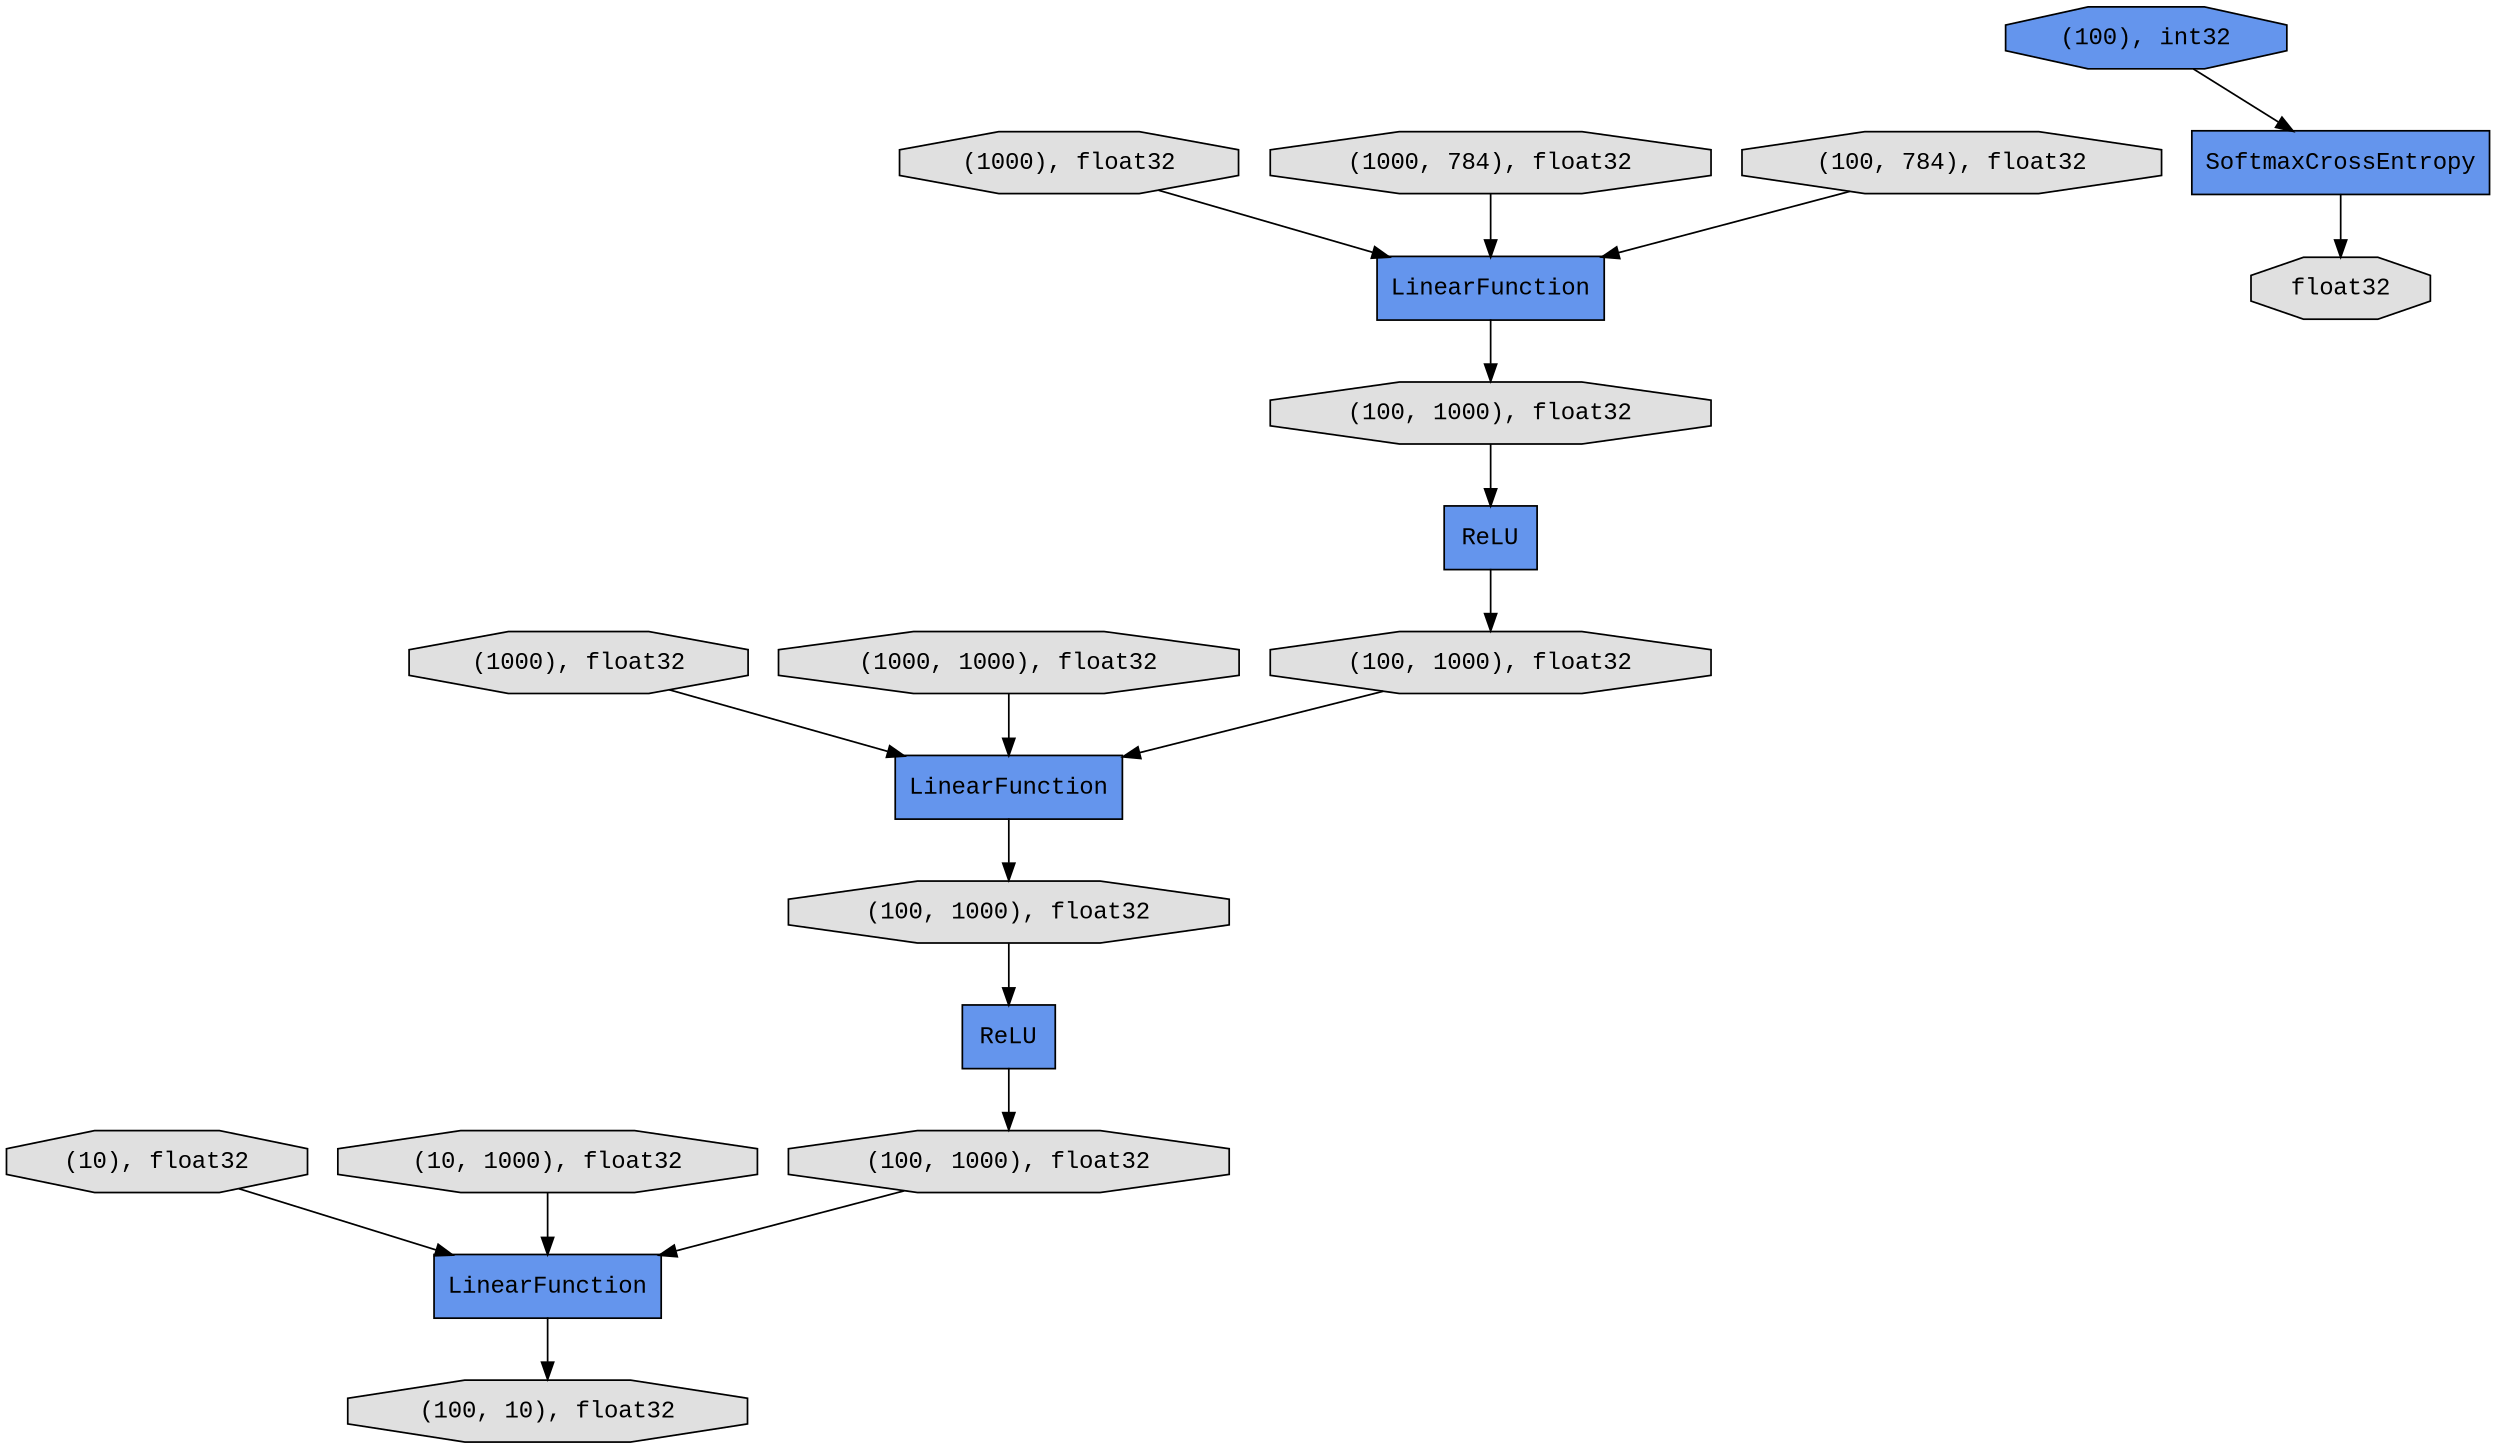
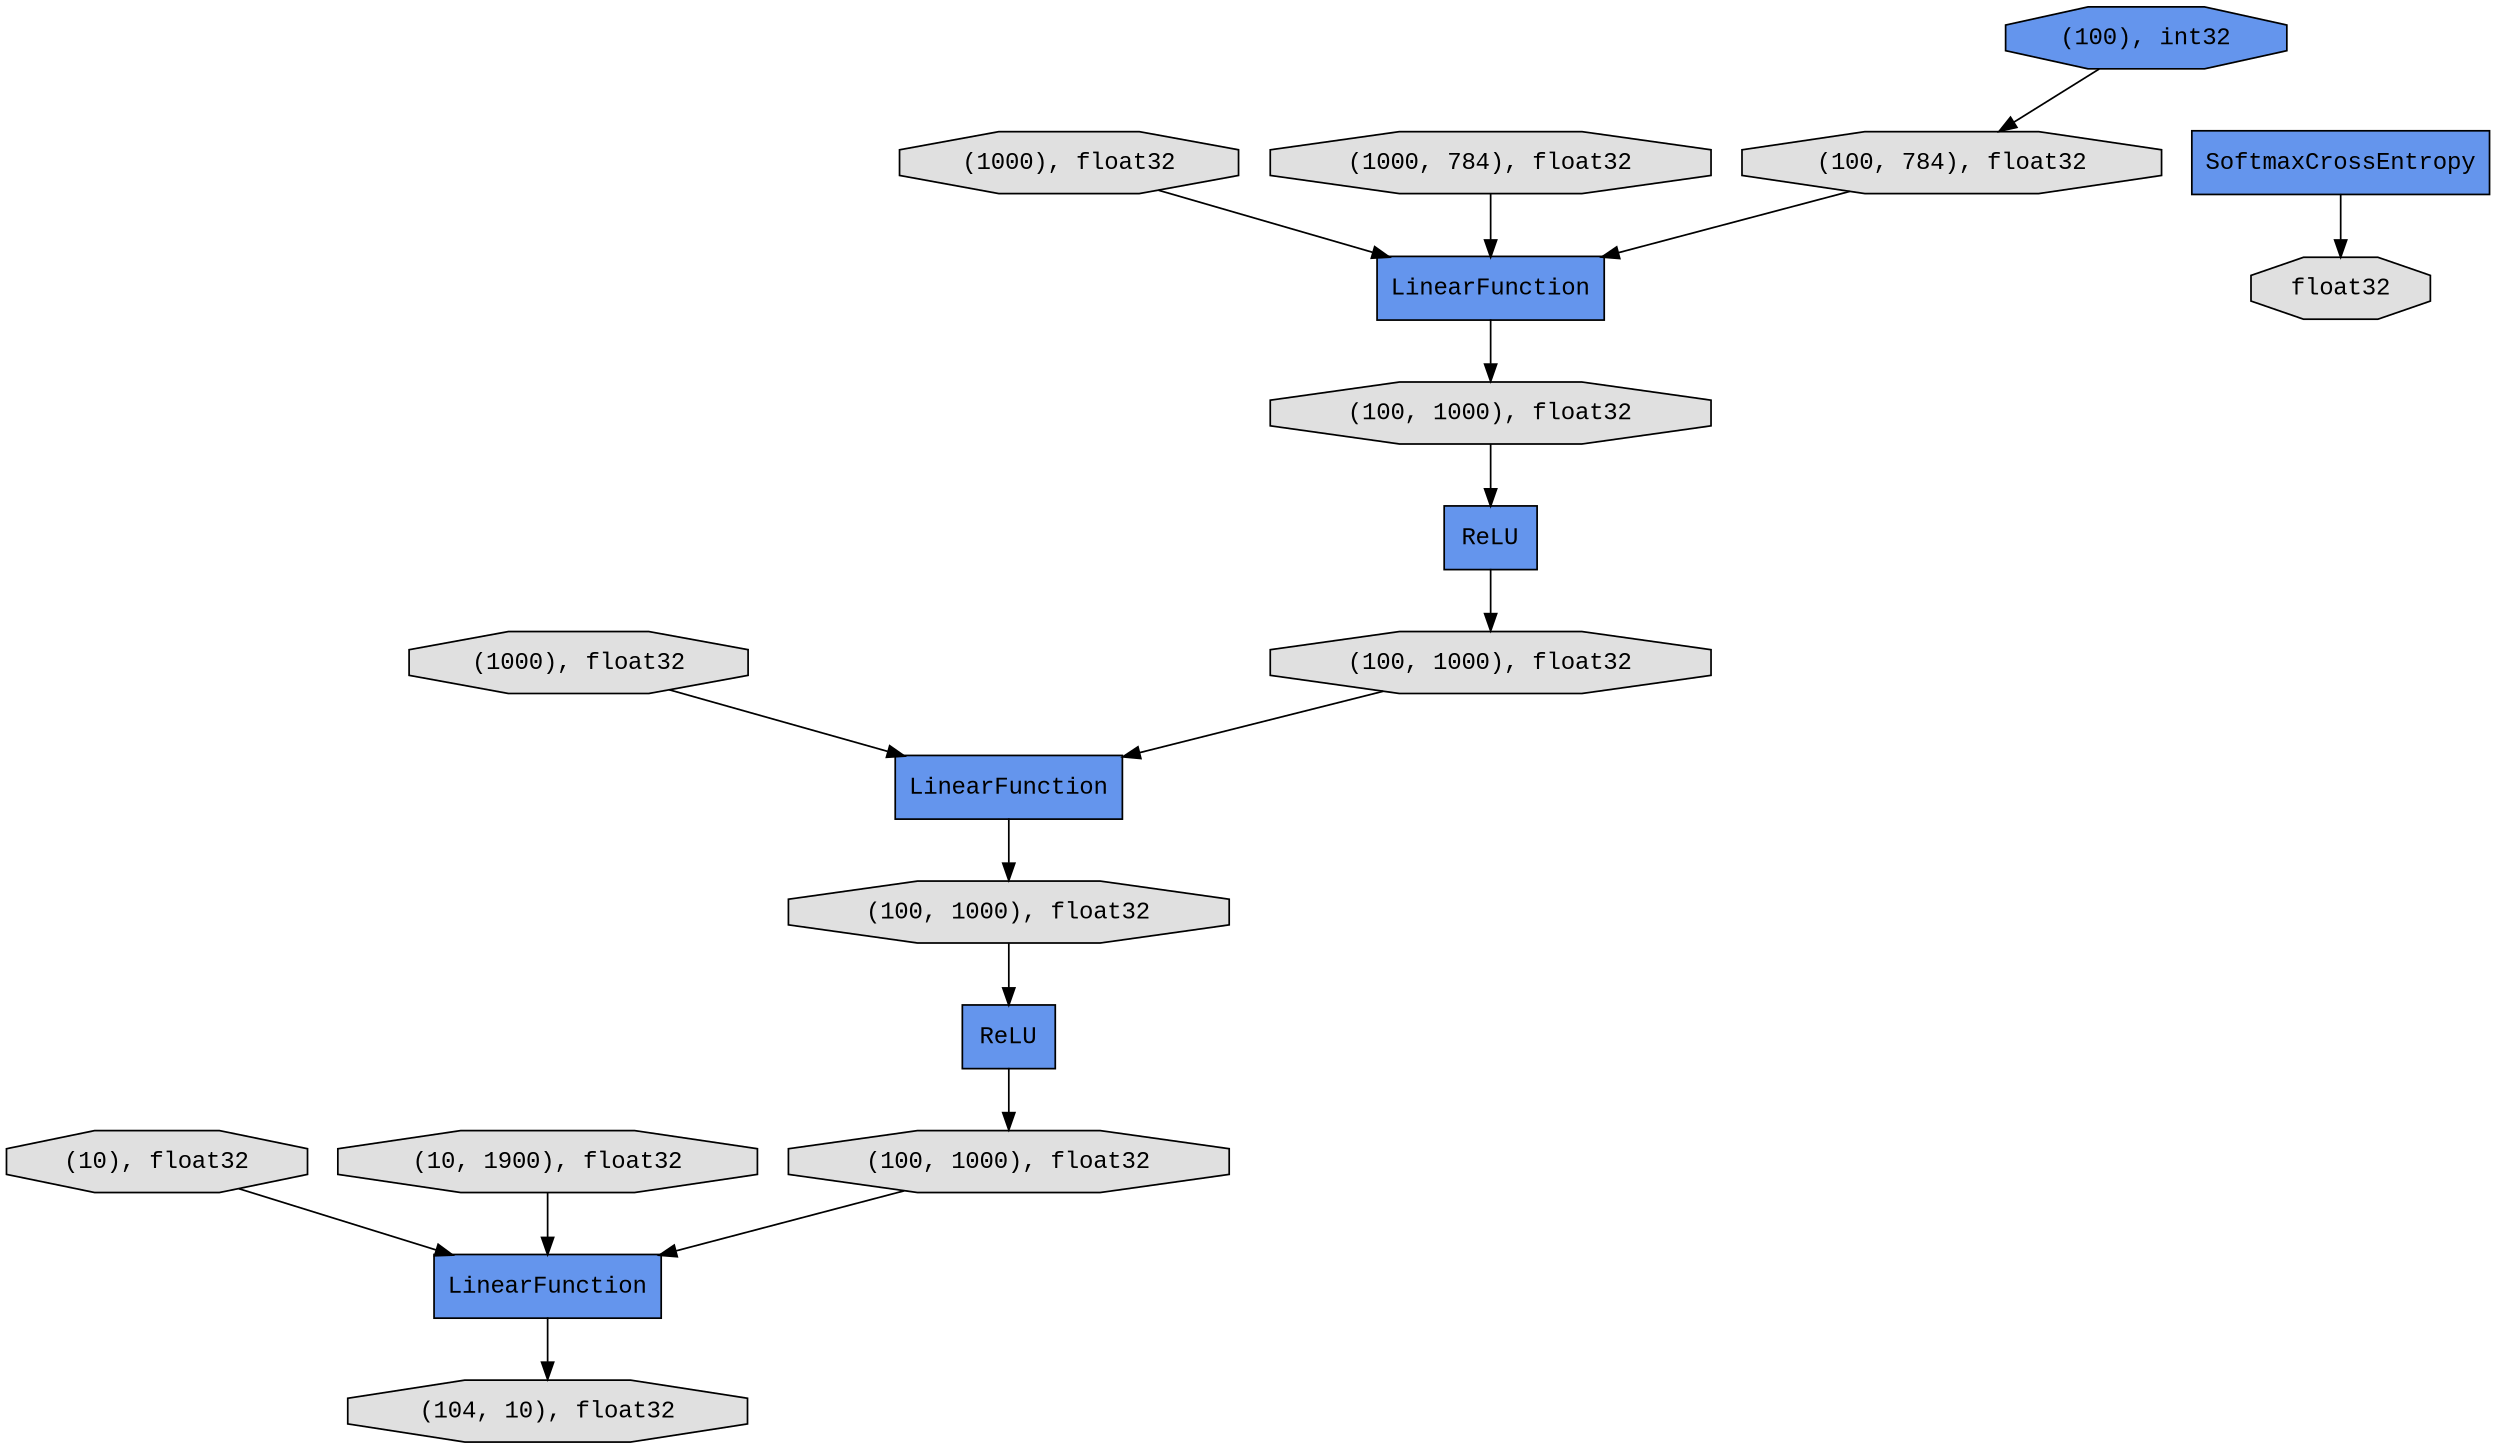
  digraph {
    fontname="Liberation Mono"
    rankdir=TB
    node [fillcolor="#E0E0E0" fontname="Liberation Mono" shape=octagon style=filled]
    edge [fontname="Liberation Mono"]
    n1 [label="(100, 1000), float32"]
    n2 [fillcolor="#6495ED" label=LinearFunction shape=record]
    n3 [label="(100, 1000), float32"]
    n4 [fillcolor="#6495ED" label=ReLU shape=record]
    n5 [label="(100, 1000), float32"]
    n6 [label="(100, 1000), float32"]
    n7 [fillcolor="#6495ED" label=ReLU shape=record]
    n8 [label="(1000), float32"]
    n9 [label="(10), float32"]
    n10 [fillcolor="#6495ED" label=LinearFunction shape=record]
-   n11 [label="(100, 10), float32"]
+   n11 [label="(104, 10), float32"]
    n12 [label=float32]
    n13 [label="(1000), float32"]
    n14 [fillcolor="#6495ED" label=LinearFunction shape=record]
-   n15 [label="(1000, 1000), float32"]
    n16 [fillcolor="#6495ED" label="(100), int32"]
    n17 [fillcolor="#6495ED" label=SoftmaxCrossEntropy shape=record]
    n18 [label="(1000, 784), float32"]
-   n19 [label="(10, 1000), float32"]
+   n19 [label="(10, 1900), float32"]
    n20 [label="(100, 784), float32"]
    n1 -> n2
    n2 -> n3
    n3 -> n4
    n4 -> n5
    n5 -> n10
    n6 -> n7
    n7 -> n1
    n8 -> n2
    n9 -> n10
    n10 -> n11
    n13 -> n14
    n14 -> n6
-   n15 -> n2
-   n16 -> n17
+   n16 -> n20
    n17 -> n12
    n18 -> n14
    n19 -> n10
    n20 -> n14
  }
